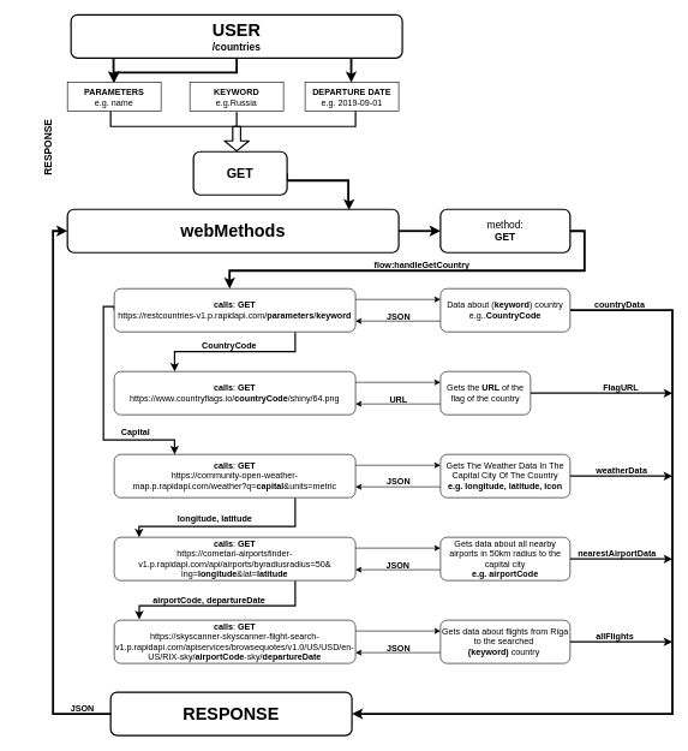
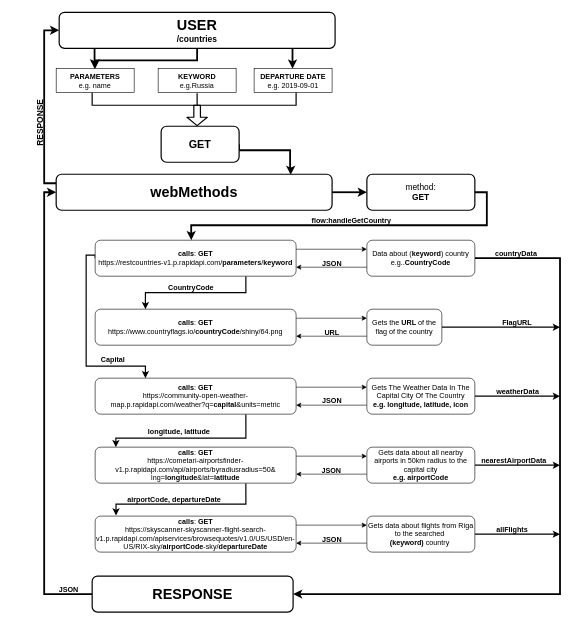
  <mxCell id="0" />
  <mxCell id="1" parent="0" />
  <mxCell id="2" style="edgeStyle=orthogonalEdgeStyle;rounded=0;orthogonalLoop=1;jettySize=auto;html=1;exitX=0.5;exitY=1;exitDx=0;exitDy=0;strokeColor=#000000;strokeWidth=3;" parent="1" source="3" target="6" edge="1"><mxGeometry relative="1" as="geometry" /></mxCell>
  <mxCell id="3" value="&lt;font&gt;&lt;b&gt;&lt;span style=&quot;font-size: 24px&quot;&gt;USER&lt;/span&gt;&lt;br&gt;&lt;font style=&quot;font-size: 14px&quot;&gt;/countries&lt;/font&gt;&lt;br&gt;&lt;/b&gt;&lt;/font&gt;" style="rounded=1;whiteSpace=wrap;html=1;strokeWidth=2;" parent="1" vertex="1"><mxGeometry x="98" y="20" width="460" height="60" as="geometry" /></mxCell>
  <mxCell id="4" style="edgeStyle=orthogonalEdgeStyle;rounded=0;orthogonalLoop=1;jettySize=auto;html=1;exitX=1;exitY=0.5;exitDx=0;exitDy=0;strokeColor=#000000;strokeWidth=3;entryX=0.85;entryY=0.017;entryDx=0;entryDy=0;entryPerimeter=0;" parent="1" source="5" target="43" edge="1"><mxGeometry relative="1" as="geometry"><mxPoint x="463" y="280" as="targetPoint" /><Array as="points"><mxPoint x="483" y="250" /><mxPoint x="483" y="280" /><mxPoint x="484" y="280" /></Array></mxGeometry></mxCell>
  <mxCell id="5" value="&lt;font style=&quot;font-size: 18px&quot;&gt;&lt;b&gt;GET&lt;/b&gt;&lt;/font&gt;" style="rounded=1;whiteSpace=wrap;html=1;strokeWidth=2;" parent="1" vertex="1"><mxGeometry x="268" y="210" width="130" height="60" as="geometry" /></mxCell>
  <mxCell id="6" value="&lt;font style=&quot;font-size: 12px&quot;&gt;&lt;b&gt;PARAMETERS&lt;br&gt;&lt;/b&gt;e.g. name&lt;/font&gt;" style="rounded=0;whiteSpace=wrap;html=1;" parent="1" vertex="1"><mxGeometry x="93" y="114" width="130" height="40" as="geometry" /></mxCell>
  <mxCell id="7" value="&lt;b&gt;KEYWORD&lt;br&gt;&lt;/b&gt;e.g.Russia" style="rounded=0;whiteSpace=wrap;html=1;" parent="1" vertex="1"><mxGeometry x="263" y="114" width="130" height="40" as="geometry" /></mxCell>
  <mxCell id="8" value="&lt;b&gt;DEPARTURE DATE&lt;br&gt;&lt;/b&gt;e.g. 2019-09-01" style="rounded=0;whiteSpace=wrap;html=1;" parent="1" vertex="1"><mxGeometry x="423" y="114" width="130" height="40" as="geometry" /></mxCell>
  <mxCell id="9" style="edgeStyle=orthogonalEdgeStyle;rounded=0;orthogonalLoop=1;jettySize=auto;html=1;exitX=1;exitY=0.5;exitDx=0;exitDy=0;entryX=0.478;entryY=0;entryDx=0;entryDy=0;entryPerimeter=0;fillColor=#fff2cc;strokeColor=#000000;strokeWidth=3;" parent="1" source="10" target="14" edge="1"><mxGeometry relative="1" as="geometry" /></mxCell>
  <mxCell id="10" value="&lt;font style=&quot;font-size: 14px&quot;&gt;method:&lt;br&gt;&lt;b&gt;GET&lt;/b&gt;&lt;/font&gt;" style="rounded=1;whiteSpace=wrap;html=1;strokeWidth=2;" parent="1" vertex="1"><mxGeometry x="611" y="290" width="180" height="60" as="geometry" /></mxCell>
  <mxCell id="11" style="edgeStyle=orthogonalEdgeStyle;rounded=0;orthogonalLoop=1;jettySize=auto;html=1;exitX=0;exitY=0.5;exitDx=0;exitDy=0;entryX=0.25;entryY=0;entryDx=0;entryDy=0;strokeWidth=2;" parent="1" source="14" target="19" edge="1"><mxGeometry relative="1" as="geometry"><mxPoint x="321" y="610" as="targetPoint" /><Array as="points"><mxPoint x="158" y="425" /><mxPoint x="143" y="425" /><mxPoint x="143" y="610" /><mxPoint x="242" y="610" /></Array></mxGeometry></mxCell>
  <mxCell id="12" style="edgeStyle=orthogonalEdgeStyle;rounded=0;orthogonalLoop=1;jettySize=auto;html=1;exitX=0.75;exitY=1;exitDx=0;exitDy=0;entryX=0.25;entryY=0;entryDx=0;entryDy=0;strokeWidth=2;" parent="1" source="14" target="16" edge="1"><mxGeometry relative="1" as="geometry"><mxPoint x="233" y="520" as="targetPoint" /></mxGeometry></mxCell>
  <mxCell id="13" style="edgeStyle=orthogonalEdgeStyle;rounded=0;orthogonalLoop=1;jettySize=auto;html=1;exitX=1;exitY=0.25;exitDx=0;exitDy=0;entryX=0;entryY=0.25;entryDx=0;entryDy=0;" parent="1" source="14" target="33" edge="1"><mxGeometry relative="1" as="geometry" /></mxCell>
  <mxCell id="14" value="&lt;b&gt;calls&lt;/b&gt;: &lt;b&gt;GET&lt;/b&gt;&lt;br&gt;https://restcountries-v1.p.rapidapi.com/&lt;b&gt;parameters&lt;/b&gt;/&lt;b&gt;keyword&lt;/b&gt;" style="rounded=1;whiteSpace=wrap;html=1;" parent="1" vertex="1"><mxGeometry x="158" y="400" width="335" height="60" as="geometry" /></mxCell>
  <mxCell id="15" style="edgeStyle=orthogonalEdgeStyle;rounded=0;orthogonalLoop=1;jettySize=auto;html=1;exitX=1;exitY=0.25;exitDx=0;exitDy=0;entryX=0;entryY=0.25;entryDx=0;entryDy=0;" parent="1" source="16" target="40" edge="1"><mxGeometry relative="1" as="geometry" /></mxCell>
  <mxCell id="16" value="&lt;b&gt;calls&lt;/b&gt;:&amp;nbsp;&lt;b&gt;GET&lt;br&gt;&lt;/b&gt;https://www.countryflags.io/&lt;b&gt;countryCode&lt;/b&gt;/shiny/64.png" style="rounded=1;whiteSpace=wrap;html=1;" parent="1" vertex="1"><mxGeometry x="158" y="515" width="335" height="60" as="geometry" /></mxCell>
  <mxCell id="17" style="edgeStyle=orthogonalEdgeStyle;rounded=0;orthogonalLoop=1;jettySize=auto;html=1;exitX=0.75;exitY=1;exitDx=0;exitDy=0;entryX=0.103;entryY=0;entryDx=0;entryDy=0;entryPerimeter=0;strokeWidth=2;" parent="1" source="19" target="22" edge="1"><mxGeometry relative="1" as="geometry"><Array as="points"><mxPoint x="409" y="730" /><mxPoint x="193" y="730" /></Array></mxGeometry></mxCell>
  <mxCell id="18" style="edgeStyle=orthogonalEdgeStyle;rounded=0;orthogonalLoop=1;jettySize=auto;html=1;exitX=1;exitY=0.25;exitDx=0;exitDy=0;entryX=0;entryY=0.25;entryDx=0;entryDy=0;" parent="1" source="19" target="36" edge="1"><mxGeometry relative="1" as="geometry" /></mxCell>
  <mxCell id="19" value="&lt;b&gt;calls&lt;/b&gt;:&amp;nbsp;&lt;b&gt;GET&lt;/b&gt;&lt;br&gt;https://community-open-weather-map.p.rapidapi.com/weather?q=&lt;b&gt;capital&lt;/b&gt;&amp;amp;units=metric" style="rounded=1;whiteSpace=wrap;html=1;" parent="1" vertex="1"><mxGeometry x="158" y="630" width="335" height="60" as="geometry" /></mxCell>
  <mxCell id="20" style="edgeStyle=orthogonalEdgeStyle;rounded=0;orthogonalLoop=1;jettySize=auto;html=1;exitX=1;exitY=0.25;exitDx=0;exitDy=0;entryX=0;entryY=0.25;entryDx=0;entryDy=0;" parent="1" source="22" target="30" edge="1"><mxGeometry relative="1" as="geometry" /></mxCell>
  <mxCell id="21" style="edgeStyle=orthogonalEdgeStyle;rounded=0;orthogonalLoop=1;jettySize=auto;html=1;exitX=0.75;exitY=1;exitDx=0;exitDy=0;entryX=0.104;entryY=-0.017;entryDx=0;entryDy=0;entryPerimeter=0;strokeColor=#000000;strokeWidth=2;" parent="1" source="22" target="24" edge="1"><mxGeometry relative="1" as="geometry"><Array as="points"><mxPoint x="409" y="840" /><mxPoint x="193" y="840" /></Array></mxGeometry></mxCell>
  <mxCell id="22" value="&lt;b&gt;calls&lt;/b&gt;:&amp;nbsp;&lt;b&gt;GET&lt;br&gt;&lt;/b&gt;https://cometari-airportsfinder-v1.p.rapidapi.com/api/airports/byradiusradius=50&amp;amp;&lt;br&gt;lng=&lt;b&gt;longitude&lt;/b&gt;&amp;amp;lat=&lt;b&gt;latitude&lt;/b&gt;" style="rounded=1;whiteSpace=wrap;html=1;" parent="1" vertex="1"><mxGeometry x="158" y="745" width="335" height="60" as="geometry" /></mxCell>
  <mxCell id="23" style="edgeStyle=orthogonalEdgeStyle;rounded=0;orthogonalLoop=1;jettySize=auto;html=1;exitX=1;exitY=0.25;exitDx=0;exitDy=0;entryX=0;entryY=0.25;entryDx=0;entryDy=0;" parent="1" source="24" target="27" edge="1"><mxGeometry relative="1" as="geometry" /></mxCell>
  <mxCell id="24" value="&lt;b&gt;calls&lt;/b&gt;:&amp;nbsp;&lt;b&gt;GET&lt;br&gt;&lt;/b&gt;https://skyscanner-skyscanner-flight-search-v1.p.rapidapi.com/apiservices/browsequotes/v1.0/US/USD/en-US/RIX-sky/&lt;b&gt;airportCode&lt;/b&gt;-sky/&lt;b&gt;departureDate&lt;/b&gt;" style="rounded=1;whiteSpace=wrap;html=1;" parent="1" vertex="1"><mxGeometry x="158" y="860" width="335" height="60" as="geometry" /></mxCell>
  <mxCell id="25" style="edgeStyle=orthogonalEdgeStyle;rounded=0;orthogonalLoop=1;jettySize=auto;html=1;exitX=0;exitY=0.75;exitDx=0;exitDy=0;entryX=1;entryY=0.75;entryDx=0;entryDy=0;" parent="1" source="27" target="24" edge="1"><mxGeometry relative="1" as="geometry" /></mxCell>
  <mxCell id="26" style="edgeStyle=orthogonalEdgeStyle;rounded=0;orthogonalLoop=1;jettySize=auto;html=1;exitX=1;exitY=0.5;exitDx=0;exitDy=0;strokeColor=#000000;strokeWidth=2;" parent="1" source="27" edge="1"><mxGeometry relative="1" as="geometry"><mxPoint x="933" y="890" as="targetPoint" /></mxGeometry></mxCell>
  <mxCell id="27" value="Gets data about flights from Riga to the searched&amp;nbsp;&lt;br&gt;&lt;b&gt;(keyword) &lt;/b&gt;country&amp;nbsp;" style="rounded=1;whiteSpace=wrap;html=1;" parent="1" vertex="1"><mxGeometry x="611" y="860" width="180" height="60" as="geometry" /></mxCell>
  <mxCell id="28" style="edgeStyle=orthogonalEdgeStyle;rounded=0;orthogonalLoop=1;jettySize=auto;html=1;exitX=0;exitY=0.75;exitDx=0;exitDy=0;entryX=1;entryY=0.75;entryDx=0;entryDy=0;" parent="1" source="30" target="22" edge="1"><mxGeometry relative="1" as="geometry" /></mxCell>
  <mxCell id="29" style="edgeStyle=orthogonalEdgeStyle;rounded=0;orthogonalLoop=1;jettySize=auto;html=1;exitX=1;exitY=0.5;exitDx=0;exitDy=0;strokeColor=#000000;strokeWidth=2;" parent="1" source="30" edge="1"><mxGeometry relative="1" as="geometry"><mxPoint x="933" y="775" as="targetPoint" /></mxGeometry></mxCell>
  <mxCell id="30" value="Gets data about all nearby airports in 50km radius to the capital city&lt;br&gt;&lt;b&gt;e.g. airportCode&lt;/b&gt;" style="rounded=1;whiteSpace=wrap;html=1;" parent="1" vertex="1"><mxGeometry x="611" y="745" width="180" height="60" as="geometry" /></mxCell>
  <mxCell id="31" style="edgeStyle=orthogonalEdgeStyle;rounded=0;orthogonalLoop=1;jettySize=auto;html=1;exitX=0;exitY=0.75;exitDx=0;exitDy=0;entryX=1;entryY=0.75;entryDx=0;entryDy=0;" parent="1" source="33" target="14" edge="1"><mxGeometry relative="1" as="geometry" /></mxCell>
  <mxCell id="32" style="edgeStyle=orthogonalEdgeStyle;rounded=0;orthogonalLoop=1;jettySize=auto;html=1;exitX=1;exitY=0.5;exitDx=0;exitDy=0;strokeColor=#000000;strokeWidth=3;" parent="1" source="33" target="59" edge="1"><mxGeometry relative="1" as="geometry"><mxPoint x="623" y="1000" as="targetPoint" /><Array as="points"><mxPoint x="933" y="430" /><mxPoint x="933" y="990" /></Array></mxGeometry></mxCell>
  <mxCell id="33" value="Data about (&lt;b&gt;keyword&lt;/b&gt;) country&lt;br&gt;e.g..&lt;b&gt;CountryCode&lt;/b&gt;" style="rounded=1;whiteSpace=wrap;html=1;" parent="1" vertex="1"><mxGeometry x="611" y="400" width="180" height="60" as="geometry" /></mxCell>
  <mxCell id="34" style="edgeStyle=orthogonalEdgeStyle;rounded=0;orthogonalLoop=1;jettySize=auto;html=1;exitX=0;exitY=0.75;exitDx=0;exitDy=0;entryX=1;entryY=0.75;entryDx=0;entryDy=0;" parent="1" source="36" target="19" edge="1"><mxGeometry relative="1" as="geometry" /></mxCell>
  <mxCell id="35" style="edgeStyle=orthogonalEdgeStyle;rounded=0;orthogonalLoop=1;jettySize=auto;html=1;exitX=1;exitY=0.5;exitDx=0;exitDy=0;strokeColor=#000000;strokeWidth=2;" parent="1" source="36" edge="1"><mxGeometry relative="1" as="geometry"><mxPoint x="933" y="660" as="targetPoint" /></mxGeometry></mxCell>
  <mxCell id="36" value="Gets The Weather Data In The Capital City Of The Country&lt;br&gt;&lt;b&gt;e.g. longitude, latitude, icon&lt;/b&gt;" style="rounded=1;whiteSpace=wrap;html=1;" parent="1" vertex="1"><mxGeometry x="611" y="630" width="180" height="60" as="geometry" /></mxCell>
  <mxCell id="37" value="&lt;b&gt;CountryCode&lt;/b&gt;" style="text;html=1;strokeColor=none;fillColor=none;align=center;verticalAlign=middle;whiteSpace=wrap;rounded=0;" parent="1" vertex="1"><mxGeometry x="268" y="470" width="100" height="20" as="geometry" /></mxCell>
  <mxCell id="38" style="edgeStyle=orthogonalEdgeStyle;rounded=0;orthogonalLoop=1;jettySize=auto;html=1;exitX=0;exitY=0.75;exitDx=0;exitDy=0;entryX=1;entryY=0.75;entryDx=0;entryDy=0;" parent="1" source="40" target="16" edge="1"><mxGeometry relative="1" as="geometry" /></mxCell>
  <mxCell id="39" style="edgeStyle=orthogonalEdgeStyle;orthogonalLoop=1;jettySize=auto;html=1;exitX=1;exitY=0.5;exitDx=0;exitDy=0;strokeColor=#000000;curved=1;strokeWidth=2;" parent="1" source="40" edge="1"><mxGeometry relative="1" as="geometry"><mxPoint x="933" y="545" as="targetPoint" /></mxGeometry></mxCell>
  <mxCell id="40" value="Gets the &lt;b&gt;URL &lt;/b&gt;of the flag of the country" style="rounded=1;whiteSpace=wrap;html=1;" parent="1" vertex="1"><mxGeometry x="611" y="515" width="125" height="60" as="geometry" /></mxCell>
  <mxCell id="41" style="edgeStyle=orthogonalEdgeStyle;rounded=0;orthogonalLoop=1;jettySize=auto;html=1;exitX=1;exitY=0.5;exitDx=0;exitDy=0;entryX=0;entryY=0.5;entryDx=0;entryDy=0;strokeWidth=3;" parent="1" source="43" target="10" edge="1"><mxGeometry relative="1" as="geometry" /></mxCell>
+ <mxCell id="42" style="edgeStyle=orthogonalEdgeStyle;rounded=0;orthogonalLoop=1;jettySize=auto;html=1;exitX=0;exitY=0.25;exitDx=0;exitDy=0;strokeColor=#000000;entryX=0;entryY=0.5;entryDx=0;entryDy=0;strokeWidth=3;" parent="1" source="43" target="3" edge="1"><mxGeometry relative="1" as="geometry"><mxPoint x="53" y="230" as="targetPoint" /><Array as="points"><mxPoint x="73" y="305" /><mxPoint x="73" y="50" /></Array></mxGeometry></mxCell>
  <mxCell id="43" value="&lt;font style=&quot;font-size: 24px&quot;&gt;&lt;b&gt;webMethods&lt;/b&gt;&lt;/font&gt;" style="rounded=1;whiteSpace=wrap;html=1;strokeWidth=2;" parent="1" vertex="1"><mxGeometry x="93" y="290" width="460" height="60" as="geometry" /></mxCell>
  <mxCell id="44" value="&lt;b&gt;flow:handleGetCountry&lt;/b&gt;" style="text;html=1;strokeColor=none;fillColor=none;align=center;verticalAlign=middle;whiteSpace=wrap;rounded=0;flipV=1;" parent="1" vertex="1"><mxGeometry x="543" y="358" width="85" height="20" as="geometry" /></mxCell>
  <mxCell id="45" value="&lt;b&gt;longitude, latitude&lt;/b&gt;" style="text;html=1;strokeColor=none;fillColor=none;align=center;verticalAlign=middle;whiteSpace=wrap;rounded=0;" parent="1" vertex="1"><mxGeometry x="243" y="710" width="110" height="20" as="geometry" /></mxCell>
  <mxCell id="46" value="&lt;b&gt;Capital&lt;/b&gt;" style="text;html=1;strokeColor=none;fillColor=none;align=center;verticalAlign=middle;whiteSpace=wrap;rounded=0;" parent="1" vertex="1"><mxGeometry x="153" y="590" width="70" height="20" as="geometry" /></mxCell>
  <mxCell id="47" value="&lt;b&gt;airportCode,&amp;nbsp;&lt;/b&gt;&lt;b&gt;departureDate&lt;/b&gt;" style="text;html=1;strokeColor=none;fillColor=none;align=center;verticalAlign=middle;whiteSpace=wrap;rounded=0;" parent="1" vertex="1"><mxGeometry x="255" y="822.5" width="70" height="20" as="geometry" /></mxCell>
  <mxCell id="48" value="&lt;b&gt;JSON&lt;/b&gt;" style="text;html=1;strokeColor=none;fillColor=none;align=center;verticalAlign=middle;whiteSpace=wrap;rounded=0;" parent="1" vertex="1"><mxGeometry x="533" y="429" width="40" height="20" as="geometry" /></mxCell>
  <mxCell id="49" value="&lt;b&gt;JSON&lt;/b&gt;" style="text;html=1;strokeColor=none;fillColor=none;align=center;verticalAlign=middle;whiteSpace=wrap;rounded=0;" parent="1" vertex="1"><mxGeometry x="532" y="774" width="40" height="20" as="geometry" /></mxCell>
  <mxCell id="50" value="&lt;b&gt;URL&lt;/b&gt;" style="text;html=1;strokeColor=none;fillColor=none;align=center;verticalAlign=middle;whiteSpace=wrap;rounded=0;" parent="1" vertex="1"><mxGeometry x="533" y="544" width="40" height="20" as="geometry" /></mxCell>
  <mxCell id="51" value="&lt;b&gt;JSON&lt;/b&gt;" style="text;html=1;strokeColor=none;fillColor=none;align=center;verticalAlign=middle;whiteSpace=wrap;rounded=0;" parent="1" vertex="1"><mxGeometry x="533" y="657.5" width="40" height="20" as="geometry" /></mxCell>
  <mxCell id="52" value="&lt;b&gt;JSON&lt;/b&gt;" style="text;html=1;strokeColor=none;fillColor=none;align=center;verticalAlign=middle;whiteSpace=wrap;rounded=0;" parent="1" vertex="1"><mxGeometry x="533" y="889" width="40" height="20" as="geometry" /></mxCell>
  <mxCell id="53" value="&lt;b&gt;countryData&lt;/b&gt;" style="text;html=1;resizable=0;points=[];autosize=1;align=left;verticalAlign=top;spacingTop=-4;" parent="1" vertex="1"><mxGeometry x="823" y="413" width="90" height="20" as="geometry" /></mxCell>
  <mxCell id="54" value="&lt;b&gt;FlagURL&lt;/b&gt;" style="text;html=1;resizable=0;points=[];autosize=1;align=left;verticalAlign=top;spacingTop=-4;" parent="1" vertex="1"><mxGeometry x="835" y="528" width="60" height="20" as="geometry" /></mxCell>
  <mxCell id="55" value="&lt;b&gt;nearestAirportData&lt;/b&gt;" style="text;html=1;resizable=0;points=[];autosize=1;align=left;verticalAlign=top;spacingTop=-4;" parent="1" vertex="1"><mxGeometry x="800" y="758" width="120" height="20" as="geometry" /></mxCell>
  <mxCell id="56" value="&lt;b&gt;allFlights&lt;/b&gt;" style="text;html=1;resizable=0;points=[];autosize=1;align=left;verticalAlign=top;spacingTop=-4;" parent="1" vertex="1"><mxGeometry x="825" y="873" width="70" height="20" as="geometry" /></mxCell>
  <mxCell id="57" value="&lt;b&gt;weatherData&lt;/b&gt;" style="text;html=1;resizable=0;points=[];autosize=1;align=left;verticalAlign=top;spacingTop=-4;" parent="1" vertex="1"><mxGeometry x="825" y="643" width="90" height="20" as="geometry" /></mxCell>
  <mxCell id="58" style="edgeStyle=orthogonalEdgeStyle;rounded=0;orthogonalLoop=1;jettySize=auto;html=1;exitX=0;exitY=0.5;exitDx=0;exitDy=0;strokeColor=#000000;entryX=0;entryY=0.5;entryDx=0;entryDy=0;strokeWidth=3;" parent="1" source="59" target="43" edge="1"><mxGeometry relative="1" as="geometry"><mxPoint x="33" y="250" as="targetPoint" /><Array as="points"><mxPoint x="73" y="990" /><mxPoint x="73" y="320" /></Array></mxGeometry></mxCell>
  <mxCell id="59" value="&lt;b&gt;&lt;font style=&quot;font-size: 24px&quot;&gt;RESPONSE&lt;/font&gt;&lt;/b&gt;" style="rounded=1;whiteSpace=wrap;html=1;strokeWidth=2;" parent="1" vertex="1"><mxGeometry x="153" y="960" width="335" height="60" as="geometry" /></mxCell>
  <mxCell id="60" value="&lt;b&gt;JSON&lt;/b&gt;" style="text;html=1;strokeColor=none;fillColor=none;align=center;verticalAlign=middle;whiteSpace=wrap;rounded=0;" parent="1" vertex="1"><mxGeometry x="94" y="973" width="40" height="20" as="geometry" /></mxCell>
  <mxCell id="61" value="&lt;font style=&quot;font-size: 14px&quot;&gt;&lt;b&gt;RESPONSE&lt;/b&gt;&lt;/font&gt;" style="text;html=1;resizable=0;points=[];autosize=1;align=left;verticalAlign=top;spacingTop=-4;flipV=1;rotation=-90;" parent="1" vertex="1"><mxGeometry x="20" y="190" width="90" height="20" as="geometry" /></mxCell>
  <mxCell id="62" style="edgeStyle=orthogonalEdgeStyle;rounded=0;orthogonalLoop=1;jettySize=auto;html=1;exitX=0.5;exitY=1;exitDx=0;exitDy=0;entryX=0.5;entryY=0;entryDx=0;entryDy=0;strokeColor=#000000;strokeWidth=3;" edge="1" parent="1"><mxGeometry relative="1" as="geometry"><mxPoint x="157" y="80" as="sourcePoint" /><mxPoint x="157" y="114" as="targetPoint" /><Array as="points"><mxPoint x="157" y="90" /><mxPoint x="157" y="90" /></Array></mxGeometry></mxCell>
  <mxCell id="63" style="edgeStyle=orthogonalEdgeStyle;rounded=0;orthogonalLoop=1;jettySize=auto;html=1;exitX=0.5;exitY=1;exitDx=0;exitDy=0;entryX=0.5;entryY=0;entryDx=0;entryDy=0;strokeColor=#000000;strokeWidth=3;" edge="1" parent="1"><mxGeometry relative="1" as="geometry"><mxPoint x="487" y="80" as="sourcePoint" /><mxPoint x="487" y="114" as="targetPoint" /></mxGeometry></mxCell>
  <mxCell id="64" value="" style="shape=partialRectangle;whiteSpace=wrap;html=1;bottom=1;right=1;left=1;top=0;fillColor=none;routingCenterX=-0.5;strokeWidth=2;" vertex="1" parent="1"><mxGeometry x="153" y="155" width="340" height="20" as="geometry" /></mxCell>
  <mxCell id="65" value="" style="line;strokeWidth=2;direction=north;html=1;" vertex="1" parent="1"><mxGeometry x="323" y="155" width="10" height="20" as="geometry" /></mxCell>
  <mxCell id="66" value="" style="shape=flexArrow;endArrow=classic;html=1;strokeWidth=2;width=10;endSize=4;endWidth=21;" edge="1" parent="1"><mxGeometry width="50" height="50" relative="1" as="geometry"><mxPoint x="328" y="174" as="sourcePoint" /><mxPoint x="328" y="210" as="targetPoint" /></mxGeometry></mxCell>
